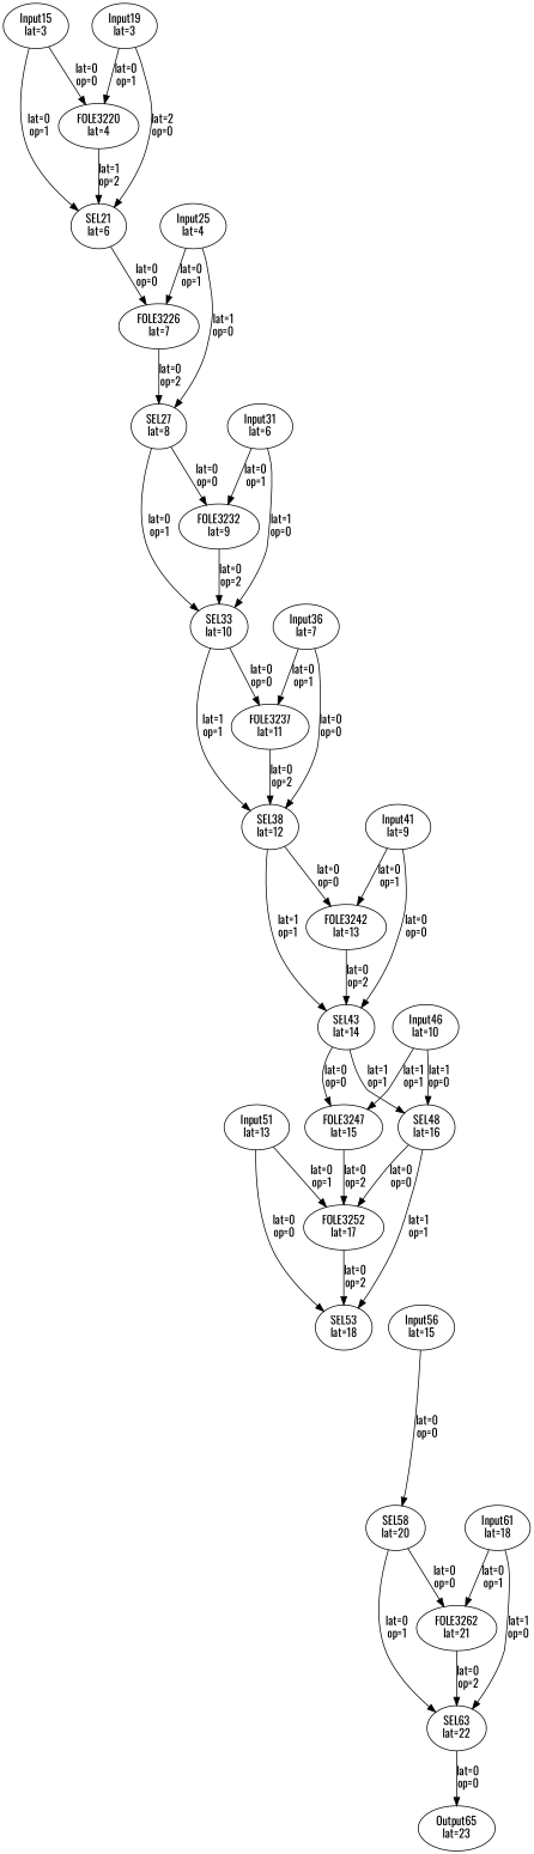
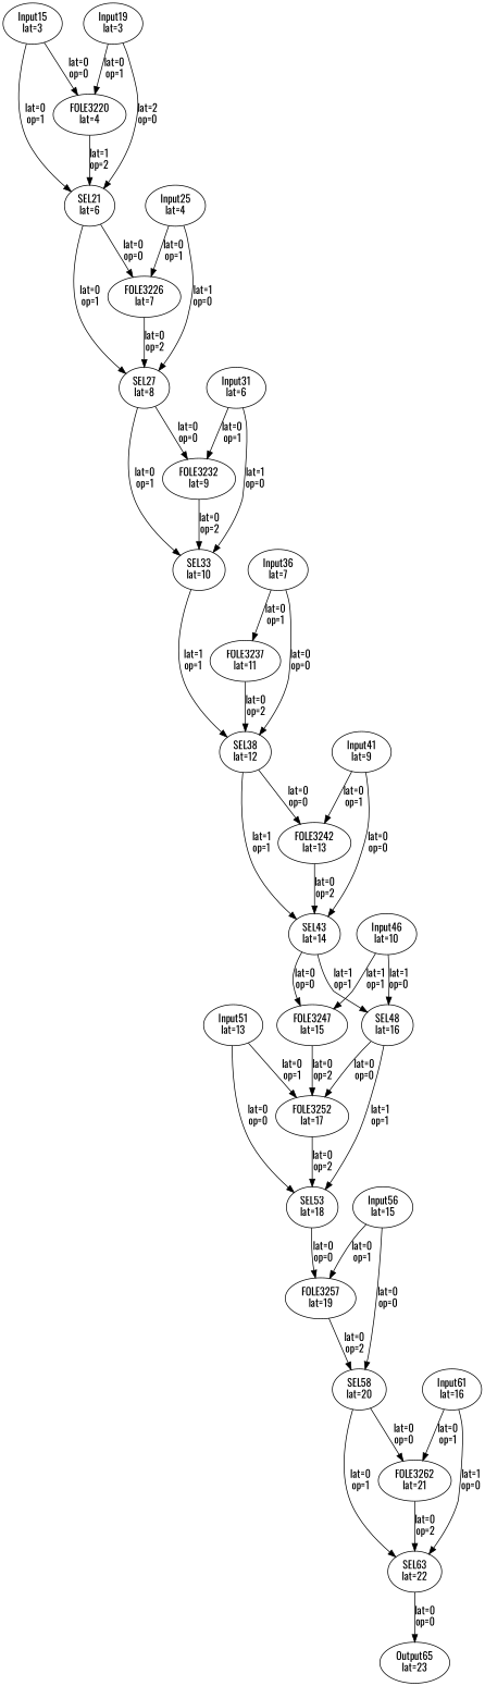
  digraph {
    fontname=Oswald
    node [fontname=Oswald]
    edge [fontname=Oswald]
    Input15 [label="\N\nlat=3"]
    FOLE3220 [label="\N\nlat=4"]
    SEL21 [label="\N\nlat=6"]
    FOLE3226 [label="\N\nlat=7"]
    SEL27 [label="\N\nlat=8"]
    Input19 [label="\N\nlat=3"]
    FOLE3232 [label="\N\nlat=9"]
    SEL33 [label="\N\nlat=10"]
    Input25 [label="\N\nlat=4"]
    FOLE3237 [label="\N\nlat=11"]
    SEL38 [label="\N\nlat=12"]
    Input31 [label="\N\nlat=6"]
    FOLE3242 [label="\N\nlat=13"]
    SEL43 [label="\N\nlat=14"]
    Input36 [label="\N\nlat=7"]
    FOLE3247 [label="\N\nlat=15"]
    SEL48 [label="\N\nlat=16"]
    Input41 [label="\N\nlat=9"]
    FOLE3252 [label="\N\nlat=17"]
    SEL53 [label="\N\nlat=18"]
    Input46 [label="\N\nlat=10"]
+   FOLE3257 [label="\N\nlat=19"]
    Input51 [label="\N\nlat=13"]
    SEL58 [label="\N\nlat=20"]
    FOLE3262 [label="\N\nlat=21"]
    SEL63 [label="\N\nlat=22"]
    Input56 [label="\N\nlat=15"]
    Output65 [label="\N\nlat=23"]
-   Input61 [label="\N\nlat=18"]
+   Input61 [label="\N\nlat=16"]
    Input15 -> FOLE3220 [label="lat=0\nop=0"]
    Input15 -> SEL21 [label="lat=0\nop=1"]
    FOLE3220 -> SEL21 [label="lat=1\nop=2"]
    SEL21 -> FOLE3226 [label="lat=0\nop=0"]
+   SEL21 -> SEL27 [label="lat=0\nop=1"]
    FOLE3226 -> SEL27 [label="lat=0\nop=2"]
    SEL27 -> FOLE3232 [label="lat=0\nop=0"]
    SEL27 -> SEL33 [label="lat=0\nop=1"]
    Input19 -> FOLE3220 [label="lat=0\nop=1"]
    Input19 -> SEL21 [label="lat=2\nop=0"]
    FOLE3232 -> SEL33 [label="lat=0\nop=2"]
-   SEL33 -> FOLE3237 [label="lat=0\nop=0"]
    SEL33 -> SEL38 [label="lat=1\nop=1"]
    Input25 -> FOLE3226 [label="lat=0\nop=1"]
    Input25 -> SEL27 [label="lat=1\nop=0"]
    FOLE3237 -> SEL38 [label="lat=0\nop=2"]
    SEL38 -> FOLE3242 [label="lat=0\nop=0"]
    SEL38 -> SEL43 [label="lat=1\nop=1"]
    Input31 -> FOLE3232 [label="lat=0\nop=1"]
    Input31 -> SEL33 [label="lat=1\nop=0"]
    FOLE3242 -> SEL43 [label="lat=0\nop=2"]
    SEL43 -> FOLE3247 [label="lat=0\nop=0"]
    SEL43 -> SEL48 [label="lat=1\nop=1"]
    Input36 -> FOLE3237 [label="lat=0\nop=1"]
    Input36 -> SEL38 [label="lat=0\nop=0"]
    FOLE3247 -> FOLE3252 [label="lat=0\nop=2"]
    SEL48 -> FOLE3252 [label="lat=0\nop=0"]
    SEL48 -> SEL53 [label="lat=1\nop=1"]
    Input41 -> FOLE3242 [label="lat=0\nop=1"]
    Input41 -> SEL43 [label="lat=0\nop=0"]
    FOLE3252 -> SEL53 [label="lat=0\nop=2"]
+   SEL53 -> FOLE3257 [label="lat=0\nop=0"]
    Input46 -> FOLE3247 [label="lat=1\nop=1"]
    Input46 -> SEL48 [label="lat=1\nop=0"]
+   FOLE3257 -> SEL58 [label="lat=0\nop=2"]
    Input51 -> FOLE3252 [label="lat=0\nop=1"]
    Input51 -> SEL53 [label="lat=0\nop=0"]
    SEL58 -> FOLE3262 [label="lat=0\nop=0"]
    SEL58 -> SEL63 [label="lat=0\nop=1"]
    FOLE3262 -> SEL63 [label="lat=0\nop=2"]
    SEL63 -> Output65 [label="lat=0\nop=0"]
+   Input56 -> FOLE3257 [label="lat=0\nop=1"]
    Input56 -> SEL58 [label="lat=0\nop=0"]
    Input61 -> FOLE3262 [label="lat=0\nop=1"]
    Input61 -> SEL63 [label="lat=1\nop=0"]
  }
